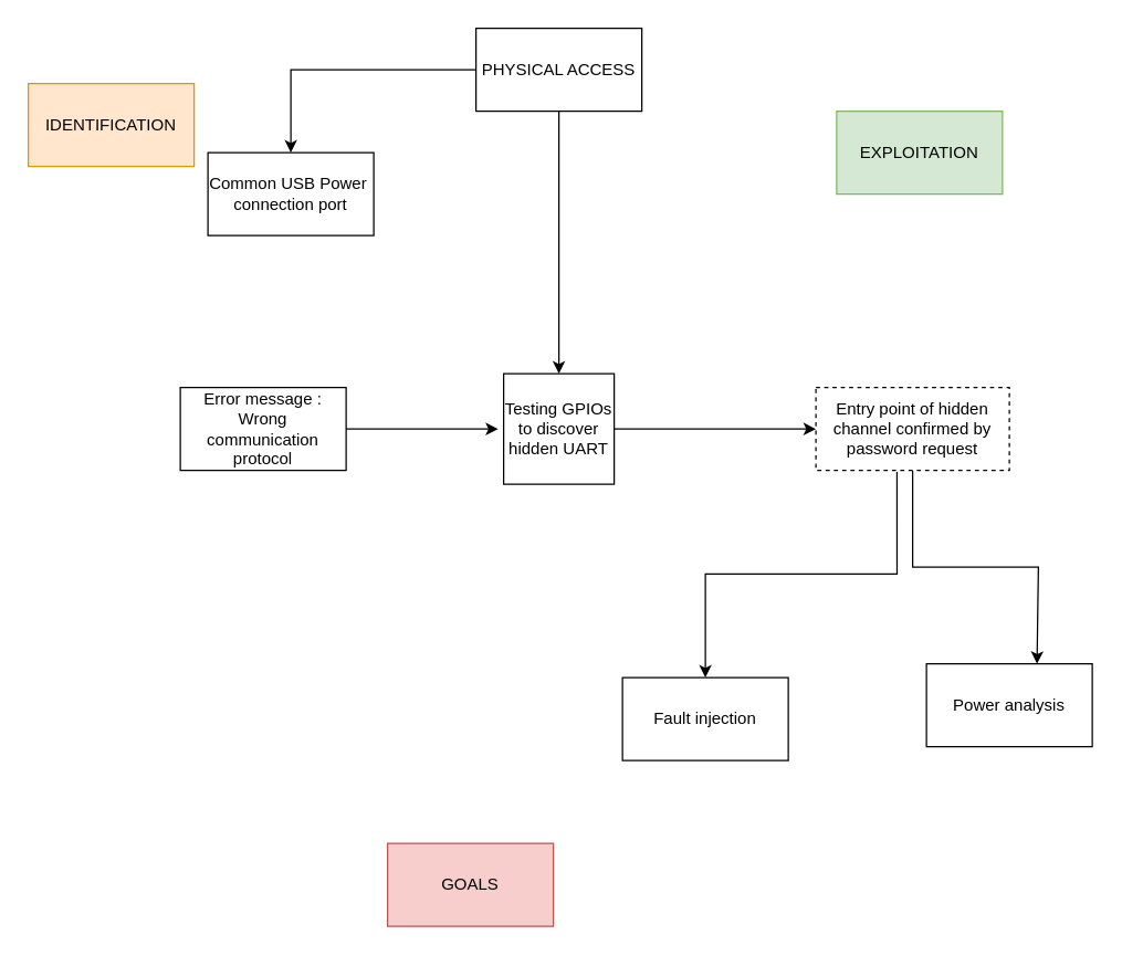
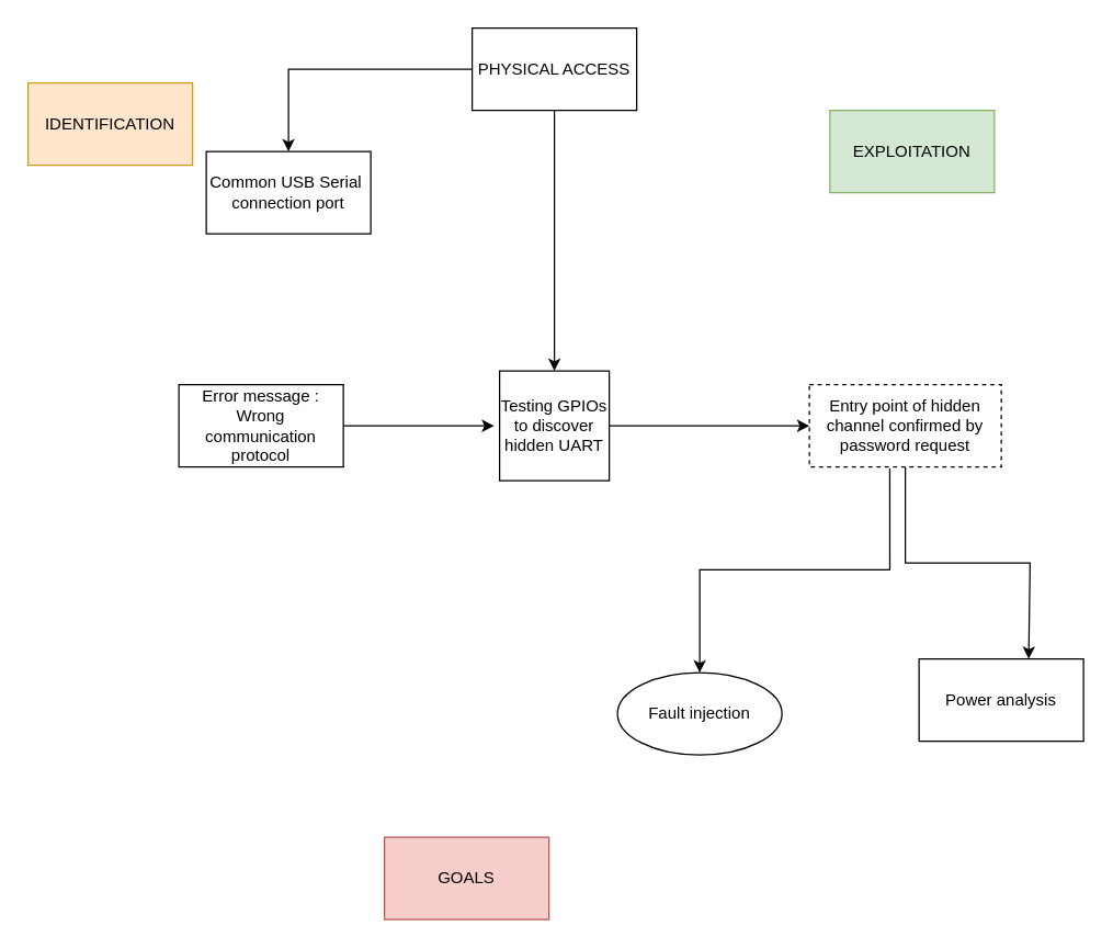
  <mxCell id="0" />
  <mxCell id="1" parent="0" />
  <mxCell id="2" style="edgeStyle=orthogonalEdgeStyle;rounded=0;orthogonalLoop=1;jettySize=auto;html=1;entryX=0.5;entryY=0;entryDx=0;entryDy=0;exitX=0;exitY=0.5;exitDx=0;exitDy=0;" edge="1" parent="1" source="9" target="10"><mxGeometry relative="1" as="geometry"><mxPoint x="364" y="88" as="sourcePoint" /><mxPoint x="225" y="120" as="targetPoint" /></mxGeometry></mxCell>
  <mxCell id="3" style="edgeStyle=orthogonalEdgeStyle;rounded=0;orthogonalLoop=1;jettySize=auto;html=1;entryX=0.5;entryY=0;entryDx=0;entryDy=0;exitX=0.5;exitY=1;exitDx=0;exitDy=0;" edge="1" parent="1" source="9" target="5"><mxGeometry relative="1" as="geometry"><mxPoint x="412" y="136" as="sourcePoint" /></mxGeometry></mxCell>
  <mxCell id="4" style="edgeStyle=orthogonalEdgeStyle;rounded=0;orthogonalLoop=1;jettySize=auto;html=1;entryX=0;entryY=0.5;entryDx=0;entryDy=0;" edge="1" parent="1" source="5" target="15"><mxGeometry relative="1" as="geometry"><mxPoint x="580" y="310" as="targetPoint" /></mxGeometry></mxCell>
  <mxCell id="5" value="Testing GPIOs to discover hidden UART" style="whiteSpace=wrap;html=1;aspect=fixed;" vertex="1" parent="1"><mxGeometry x="364" y="270" width="80" height="80" as="geometry" /></mxCell>
  <mxCell id="6" style="edgeStyle=orthogonalEdgeStyle;rounded=0;orthogonalLoop=1;jettySize=auto;html=1;exitX=1;exitY=0.5;exitDx=0;exitDy=0;" edge="1" parent="1" source="11"><mxGeometry relative="1" as="geometry"><mxPoint x="360" y="310" as="targetPoint" /><Array as="points" /><mxPoint x="265" y="310" as="sourcePoint" /></mxGeometry></mxCell>
  <mxCell id="7" style="edgeStyle=orthogonalEdgeStyle;rounded=0;orthogonalLoop=1;jettySize=auto;html=1;exitX=0.5;exitY=1;exitDx=0;exitDy=0;" edge="1" parent="1" source="15"><mxGeometry relative="1" as="geometry"><mxPoint x="660" y="350" as="sourcePoint" /><mxPoint x="750" y="480" as="targetPoint" /><Array as="points"><mxPoint x="660" y="410" /><mxPoint x="751" y="410" /></Array></mxGeometry></mxCell>
  <mxCell id="8" style="edgeStyle=orthogonalEdgeStyle;rounded=0;orthogonalLoop=1;jettySize=auto;html=1;entryX=0.5;entryY=0;entryDx=0;entryDy=0;exitX=0.419;exitY=1.017;exitDx=0;exitDy=0;exitPerimeter=0;" edge="1" parent="1" source="15" target="14"><mxGeometry relative="1" as="geometry"><mxPoint x="640" y="370" as="sourcePoint" /><mxPoint x="500" y="430" as="targetPoint" /></mxGeometry></mxCell>
  <mxCell id="9" value="PHYSICAL ACCESS" style="rounded=0;whiteSpace=wrap;html=1;" vertex="1" parent="1"><mxGeometry x="344" y="20" width="120" height="60" as="geometry" /></mxCell>
- <mxCell id="10" value="Common USB Power&amp;nbsp; connection port" style="rounded=0;whiteSpace=wrap;html=1;" vertex="1" parent="1"><mxGeometry x="150" y="110" width="120" height="60" as="geometry" /></mxCell>
+ <mxCell id="10" value="Common USB Serial&amp;nbsp; connection port" style="rounded=0;whiteSpace=wrap;html=1;" vertex="1" parent="1"><mxGeometry x="150" y="110" width="120" height="60" as="geometry" /></mxCell>
  <mxCell id="11" value="Error message : Wrong communication protocol" style="rounded=0;whiteSpace=wrap;html=1;" vertex="1" parent="1"><mxGeometry x="130" y="280" width="120" height="60" as="geometry" /></mxCell>
  <mxCell id="12" value="IDENTIFICATION" style="rounded=0;whiteSpace=wrap;html=1;fillColor=#ffe6cc;strokeColor=#d79b00;" vertex="1" parent="1"><mxGeometry x="20" y="60" width="120" height="60" as="geometry" /></mxCell>
  <mxCell id="13" value="Power analysis" style="rounded=0;whiteSpace=wrap;html=1;" vertex="1" parent="1"><mxGeometry x="670" y="480" width="120" height="60" as="geometry" /></mxCell>
- <mxCell id="14" value="Fault injection" style="rounded=0;whiteSpace=wrap;html=1;" vertex="1" parent="1"><mxGeometry x="450" y="490" width="120" height="60" as="geometry" /></mxCell>
+ <mxCell id="14" value="Fault injection" style="ellipse;whiteSpace=wrap;html=1;" vertex="1" parent="1"><mxGeometry x="450" y="490" width="120" height="60" as="geometry" /></mxCell>
  <mxCell id="15" value="Entry point of hidden channel confirmed by password request" style="rounded=0;whiteSpace=wrap;html=1;dashed=1;" vertex="1" parent="1"><mxGeometry x="590" y="280" width="140" height="60" as="geometry" /></mxCell>
  <mxCell id="16" value="EXPLOITATION" style="rounded=0;whiteSpace=wrap;html=1;fillColor=#d5e8d4;strokeColor=#82b366;" vertex="1" parent="1"><mxGeometry x="605" y="80" width="120" height="60" as="geometry" /></mxCell>
  <mxCell id="17" value="GOALS" style="rounded=0;whiteSpace=wrap;html=1;fillColor=#f8cecc;strokeColor=#b85450;" vertex="1" parent="1"><mxGeometry x="280" y="610" width="120" height="60" as="geometry" /></mxCell>
